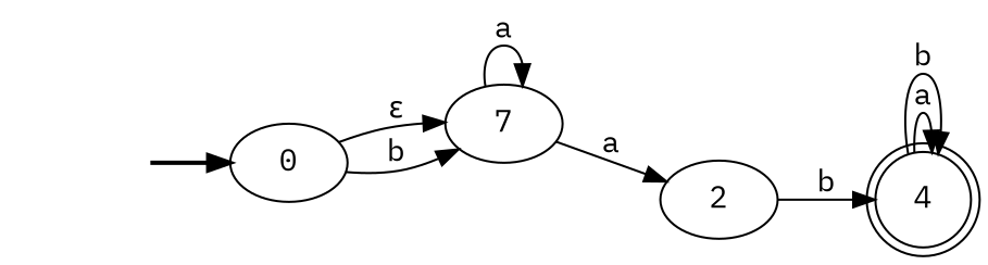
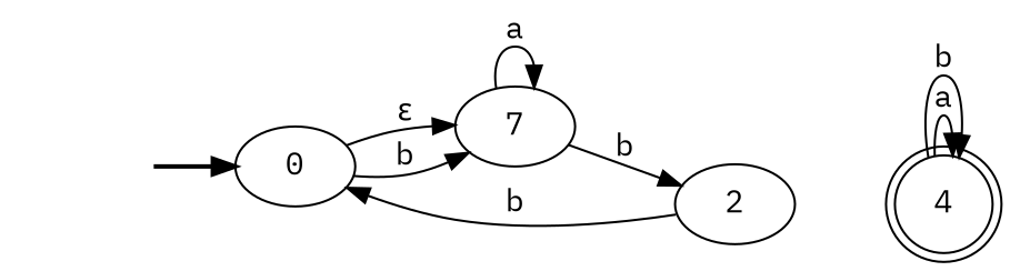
  digraph {
    fontname="IBM Plex Mono"
    rankdir=LR
    node [fontname="IBM Plex Mono"]
    edge [fontname="IBM Plex Mono"]
    fake [style=invisible]
    0 [root=true]
    n3 [label=7]
    2
    4 [shape=doublecircle]
    fake -> 0 [style=bold]
    0 -> n3 [label="ε"]
    0 -> n3 [label=b]
    n3 -> n3 [label=a]
-   n3 -> 2 [label=a]
-   2 -> 4 [label=b]
+   n3 -> 2 [label=b]
+   2 -> 0 [label=b]
    4 -> 4 [label=a]
    4 -> 4 [label=b]
  }
